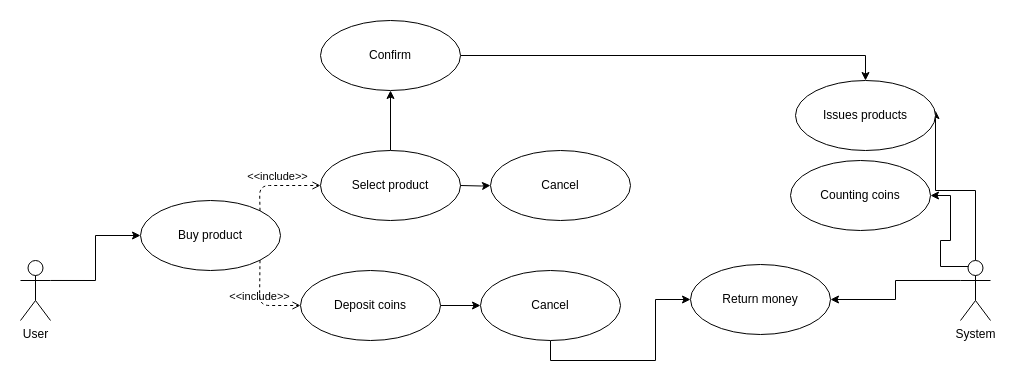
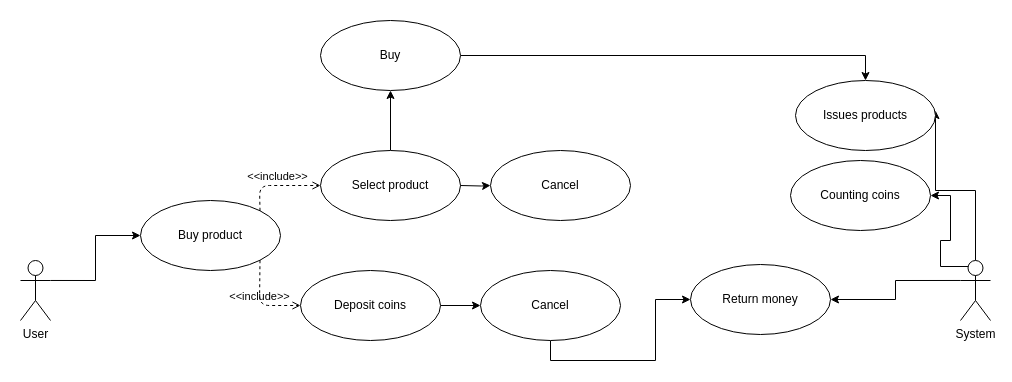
  <mxCell id="0" />
  <mxCell id="1" parent="0" />
  <mxCell id="2" style="edgeStyle=orthogonalEdgeStyle;rounded=0;orthogonalLoop=1;jettySize=auto;html=1;exitX=1;exitY=0.333;exitDx=0;exitDy=0;exitPerimeter=0;" parent="1" source="3" target="6" edge="1"><mxGeometry relative="1" as="geometry" /></mxCell>
  <mxCell id="3" value="User" style="shape=umlActor;verticalLabelPosition=bottom;verticalAlign=top;html=1;outlineConnect=0;" parent="1" vertex="1"><mxGeometry x="20" y="260" width="30" height="60" as="geometry" /></mxCell>
  <mxCell id="4" style="edgeStyle=orthogonalEdgeStyle;rounded=0;orthogonalLoop=1;jettySize=auto;html=1;" parent="1" source="5" target="14" edge="1"><mxGeometry relative="1" as="geometry"><mxPoint x="550" y="260" as="targetPoint" /></mxGeometry></mxCell>
  <mxCell id="5" value="Deposit coins" style="ellipse;whiteSpace=wrap;html=1;" parent="1" vertex="1"><mxGeometry x="300" y="270" width="140" height="70" as="geometry" /></mxCell>
  <mxCell id="6" value="Buy product" style="ellipse;whiteSpace=wrap;html=1;" parent="1" vertex="1"><mxGeometry x="140" y="200" width="140" height="70" as="geometry" /></mxCell>
  <mxCell id="7" style="edgeStyle=orthogonalEdgeStyle;rounded=0;orthogonalLoop=1;jettySize=auto;html=1;exitX=0;exitY=0.333;exitDx=0;exitDy=0;exitPerimeter=0;" parent="1" source="10" target="17" edge="1"><mxGeometry relative="1" as="geometry" /></mxCell>
  <mxCell id="8" style="edgeStyle=orthogonalEdgeStyle;rounded=0;orthogonalLoop=1;jettySize=auto;html=1;entryX=1;entryY=0.429;entryDx=0;entryDy=0;entryPerimeter=0;" parent="1" source="10" target="21" edge="1"><mxGeometry relative="1" as="geometry"><Array as="points"><mxPoint x="975" y="190" /></Array></mxGeometry></mxCell>
  <mxCell id="9" style="edgeStyle=orthogonalEdgeStyle;rounded=0;orthogonalLoop=1;jettySize=auto;html=1;exitX=0.25;exitY=0.1;exitDx=0;exitDy=0;exitPerimeter=0;entryX=1;entryY=0.5;entryDx=0;entryDy=0;" parent="1" source="10" target="20" edge="1"><mxGeometry relative="1" as="geometry" /></mxCell>
  <mxCell id="10" value="System" style="shape=umlActor;verticalLabelPosition=bottom;verticalAlign=top;html=1;" parent="1" vertex="1"><mxGeometry x="960" y="260" width="30" height="60" as="geometry" /></mxCell>
  <mxCell id="11" style="edgeStyle=orthogonalEdgeStyle;rounded=0;orthogonalLoop=1;jettySize=auto;html=1;exitX=0.5;exitY=0;exitDx=0;exitDy=0;entryX=0.5;entryY=1;entryDx=0;entryDy=0;" parent="1" source="12" target="19" edge="1"><mxGeometry relative="1" as="geometry" /></mxCell>
  <mxCell id="12" value="Select product" style="ellipse;whiteSpace=wrap;html=1;" parent="1" vertex="1"><mxGeometry x="320" y="150" width="140" height="70" as="geometry" /></mxCell>
  <mxCell id="13" style="edgeStyle=orthogonalEdgeStyle;rounded=0;orthogonalLoop=1;jettySize=auto;html=1;exitX=0.5;exitY=1;exitDx=0;exitDy=0;entryX=0;entryY=0.5;entryDx=0;entryDy=0;" parent="1" source="14" target="17" edge="1"><mxGeometry relative="1" as="geometry"><Array as="points"><mxPoint x="550" y="360" /><mxPoint x="655" y="360" /><mxPoint x="655" y="299" /><mxPoint x="690" y="299" /></Array></mxGeometry></mxCell>
  <mxCell id="14" value="Cancel" style="ellipse;whiteSpace=wrap;html=1;" parent="1" vertex="1"><mxGeometry x="480" y="270" width="140" height="70" as="geometry" /></mxCell>
  <mxCell id="15" style="edgeStyle=orthogonalEdgeStyle;rounded=0;orthogonalLoop=1;jettySize=auto;html=1;" parent="1" target="16" edge="1"><mxGeometry relative="1" as="geometry"><mxPoint x="550" y="140" as="targetPoint" /><mxPoint x="460" y="185" as="sourcePoint" /></mxGeometry></mxCell>
  <mxCell id="16" value="Cancel" style="ellipse;whiteSpace=wrap;html=1;" parent="1" vertex="1"><mxGeometry x="490" y="150" width="140" height="70" as="geometry" /></mxCell>
  <mxCell id="17" value="Return money" style="ellipse;whiteSpace=wrap;html=1;" parent="1" vertex="1"><mxGeometry x="690" y="264" width="140" height="70" as="geometry" /></mxCell>
  <mxCell id="18" style="edgeStyle=orthogonalEdgeStyle;rounded=0;orthogonalLoop=1;jettySize=auto;html=1;entryX=0.5;entryY=0;entryDx=0;entryDy=0;" parent="1" source="19" target="21" edge="1"><mxGeometry relative="1" as="geometry" /></mxCell>
- <mxCell id="19" value="Confirm" style="ellipse;whiteSpace=wrap;html=1;" parent="1" vertex="1"><mxGeometry x="320" y="20" width="140" height="70" as="geometry" /></mxCell>
+ <mxCell id="19" value="Buy" style="ellipse;whiteSpace=wrap;html=1;" parent="1" vertex="1"><mxGeometry x="320" y="20" width="140" height="70" as="geometry" /></mxCell>
  <mxCell id="20" value="Counting coins" style="ellipse;whiteSpace=wrap;html=1;" parent="1" vertex="1"><mxGeometry x="790" y="160" width="140" height="70" as="geometry" /></mxCell>
  <mxCell id="21" value="Issues products" style="ellipse;whiteSpace=wrap;html=1;" parent="1" vertex="1"><mxGeometry x="795" y="80" width="140" height="70" as="geometry" /></mxCell>
  <mxCell id="22" value="&amp;lt;&amp;lt;include&amp;gt;&amp;gt;" style="edgeStyle=none;html=1;endArrow=open;verticalAlign=bottom;dashed=1;labelBackgroundColor=none;entryX=0;entryY=0.5;entryDx=0;entryDy=0;exitX=1;exitY=1;exitDx=0;exitDy=0;" edge="1" parent="1" source="6" target="5"><mxGeometry x="0.049" width="160" relative="1" as="geometry"><mxPoint x="250" y="260" as="sourcePoint" /><mxPoint x="410" y="260" as="targetPoint" /><Array as="points"><mxPoint x="259" y="305" /></Array><mxPoint as="offset" /></mxGeometry></mxCell>
  <mxCell id="23" value="&amp;lt;&amp;lt;include&amp;gt;&amp;gt;" style="edgeStyle=none;html=1;endArrow=open;verticalAlign=bottom;dashed=1;labelBackgroundColor=none;exitX=1;exitY=0;exitDx=0;exitDy=0;entryX=0;entryY=0.5;entryDx=0;entryDy=0;" edge="1" parent="1" source="6" target="12"><mxGeometry width="160" relative="1" as="geometry"><mxPoint x="150" y="150" as="sourcePoint" /><mxPoint x="310" y="150" as="targetPoint" /><Array as="points"><mxPoint x="259" y="185" /></Array></mxGeometry></mxCell>
